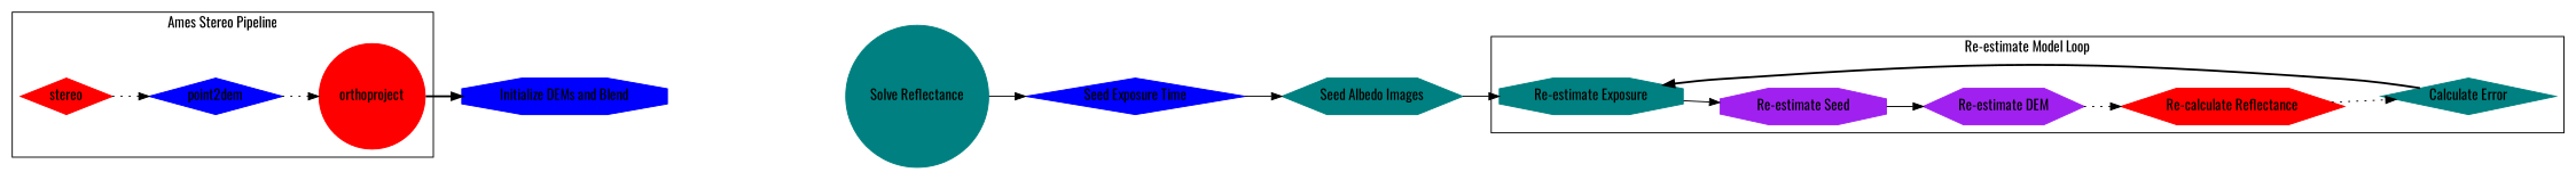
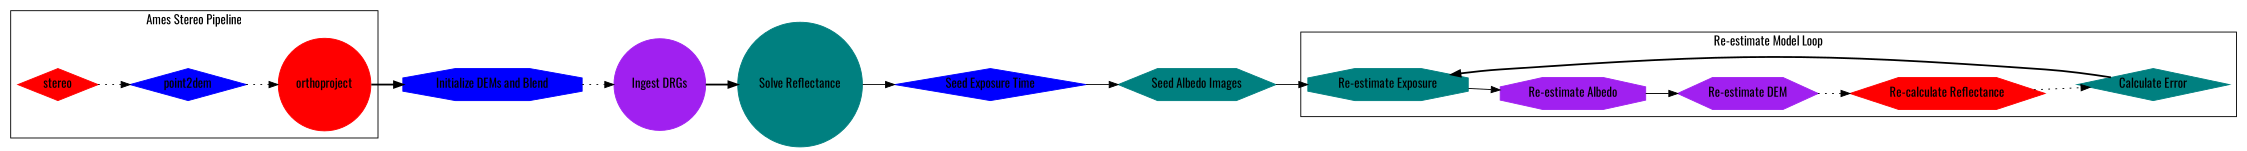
  digraph {
    fontname=Oswald
    rankdir=LR
    node [color=teal fontname=Oswald shape=diamond style=filled]
    edge [fontname=Oswald style=solid]
    "Re-estimate Exposure" [shape=octagon]
-   "Re-estimate Albedo" [color=purple shape=octagon label="Re-estimate Seed"]
+   "Re-estimate Albedo" [color=purple shape=octagon]
    "Re-estimate DEM" [color=purple shape=hexagon]
    "Re-calculate Reflectance" [color=red shape=hexagon]
    "Calculate Error"
    stereo [color=red]
    point2dem [color=blue]
    orthoproject [color=red shape=circle]
    "Initialize DEMs and Blend" [color=blue shape=octagon]
+   "Ingest DRGs" [color=purple shape=circle]
    "Solve Reflectance" [shape=circle]
    "Seed Exposure Time" [color=blue]
    "Seed Albedo Images" [shape=hexagon]
    subgraph cluster_1 {
      color=black
      label="Re-estimate Model Loop"
      "Re-estimate Exposure"
      "Re-estimate Albedo"
      "Re-estimate DEM"
      "Re-calculate Reflectance"
      "Calculate Error"
    }
    subgraph cluster_2 {
      color=black
      label="Ames Stereo Pipeline"
      stereo
      point2dem
      orthoproject
    }
    "Re-estimate Exposure" -> "Re-estimate Albedo"
    "Re-estimate Albedo" -> "Re-estimate DEM"
    "Re-estimate DEM" -> "Re-calculate Reflectance" [style=dotted]
    "Re-calculate Reflectance" -> "Calculate Error" [style=dotted]
    "Calculate Error" -> "Re-estimate Exposure" [style=bold]
    stereo -> point2dem [style=dotted]
    point2dem -> orthoproject [style=dotted]
    orthoproject -> "Initialize DEMs and Blend" [style=bold]
+   "Initialize DEMs and Blend" -> "Ingest DRGs" [style=dotted]
+   "Ingest DRGs" -> "Solve Reflectance" [style=bold]
    "Solve Reflectance" -> "Seed Exposure Time"
    "Seed Exposure Time" -> "Seed Albedo Images"
    "Seed Albedo Images" -> "Re-estimate Exposure"
  }
